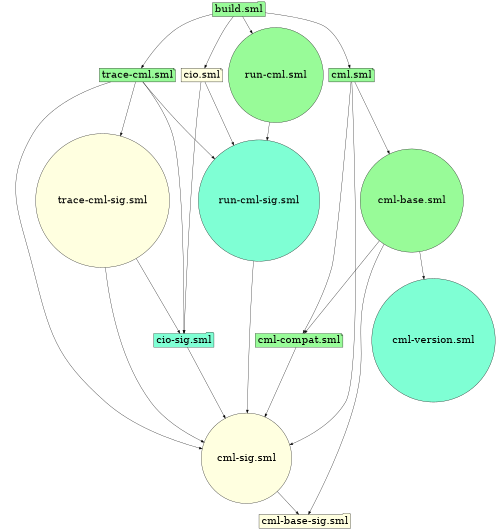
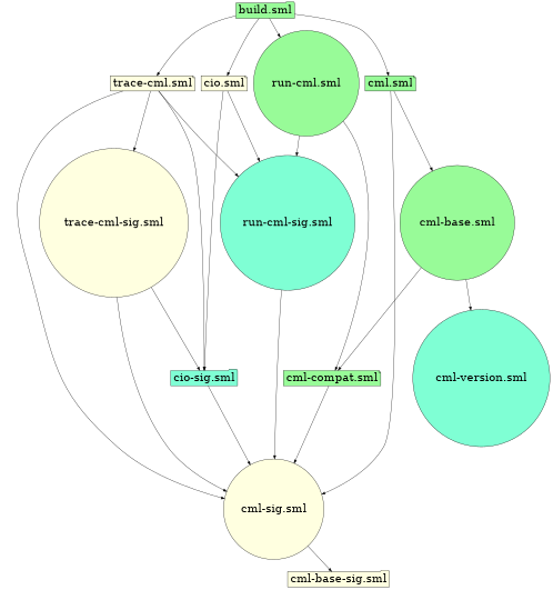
  digraph {
    node [fillcolor=palegreen fontsize=34 shape=circle style=filled]
    n1 [label="build.sml" shape=folder]
-   n2 [label="trace-cml.sml" shape=note]
+   n2 [fillcolor=lightyellow label="trace-cml.sml" shape=note]
    n3 [fillcolor=lightyellow label="cio.sml" shape=note]
    n4 [label="run-cml.sml"]
    n5 [label="cml.sml" shape=note]
    n6 [fillcolor=lightyellow label="cml-sig.sml"]
    n7 [fillcolor=aquamarine label="run-cml-sig.sml"]
    n8 [fillcolor=aquamarine label="cio-sig.sml" shape=folder]
    n9 [fillcolor=lightyellow label="trace-cml-sig.sml"]
    n10 [label="cml-compat.sml" shape=note]
    n11 [label="cml-base.sml"]
    n12 [fillcolor=lightyellow label="cml-base-sig.sml" shape=folder]
    n13 [fillcolor=aquamarine label="cml-version.sml"]
    n1 -> n2
    n1 -> n3
    n1 -> n4
    n1 -> n5
    n2 -> n6
    n2 -> n7
    n2 -> n8
    n2 -> n9
    n3 -> n7
    n3 -> n8
    n4 -> n7
-   n5 -> n10
+   n4 -> n10
    n5 -> n6
    n5 -> n11
    n6 -> n12
    n7 -> n6
    n8 -> n6
    n9 -> n6
    n9 -> n8
    n10 -> n6
    n11 -> n10
-   n11 -> n12
    n11 -> n13
  }
